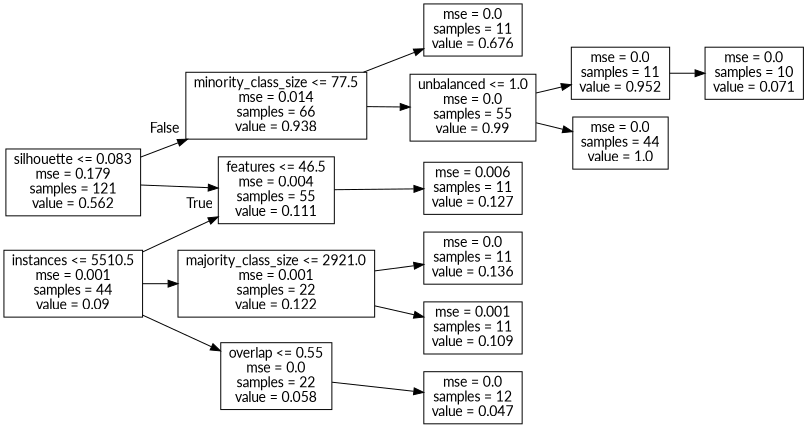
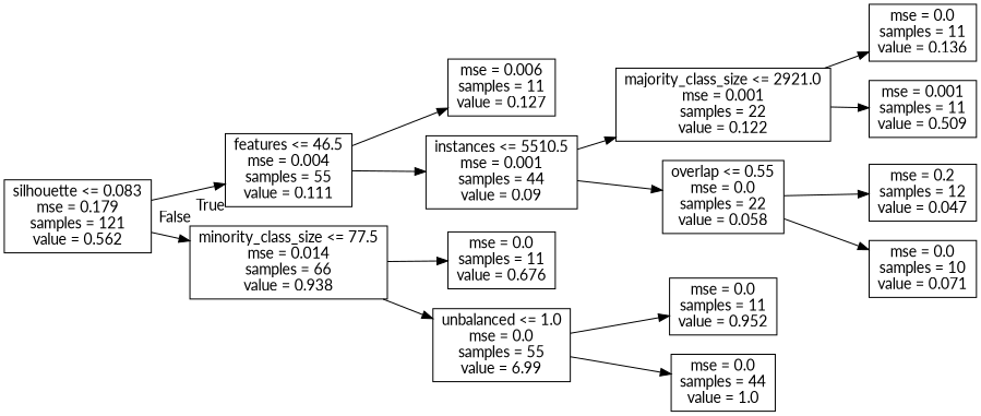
  digraph {
    fontname=Lato
    rankdir=LR
    node [fontname=Lato shape=box]
    edge [fontname=Lato]
    n1 [label="silhouette <= 0.083\nmse = 0.179\nsamples = 121\nvalue = 0.562"]
    n2 [label="features <= 46.5\nmse = 0.004\nsamples = 55\nvalue = 0.111"]
    n3 [label="minority_class_size <= 77.5\nmse = 0.014\nsamples = 66\nvalue = 0.938"]
    n4 [label="mse = 0.006\nsamples = 11\nvalue = 0.127"]
    n5 [label="instances <= 5510.5\nmse = 0.001\nsamples = 44\nvalue = 0.09"]
    n6 [label="mse = 0.0\nsamples = 11\nvalue = 0.676"]
-   n7 [label="unbalanced <= 1.0\nmse = 0.0\nsamples = 55\nvalue = 0.99"]
+   n7 [label="unbalanced <= 1.0\nmse = 0.0\nsamples = 55\nvalue = 6.99"]
    n8 [label="majority_class_size <= 2921.0\nmse = 0.001\nsamples = 22\nvalue = 0.122"]
    n9 [label="overlap <= 0.55\nmse = 0.0\nsamples = 22\nvalue = 0.058"]
    n10 [label="mse = 0.0\nsamples = 11\nvalue = 0.136"]
-   n11 [label="mse = 0.001\nsamples = 11\nvalue = 0.109"]
-   n12 [label="mse = 0.0\nsamples = 12\nvalue = 0.047"]
+   n11 [label="mse = 0.001\nsamples = 11\nvalue = 0.509"]
+   n12 [label="mse = 0.2\nsamples = 12\nvalue = 0.047"]
    n13 [label="mse = 0.0\nsamples = 10\nvalue = 0.071"]
    n14 [label="mse = 0.0\nsamples = 11\nvalue = 0.952"]
    n15 [label="mse = 0.0\nsamples = 44\nvalue = 1.0"]
    n1 -> n2 [headlabel=True labelangle=45 labeldistance=2.5]
    n1 -> n3 [headlabel=False labelangle=-45 labeldistance=2.5]
    n2 -> n4
-   n5 -> n2
+   n2 -> n5
    n3 -> n6
    n3 -> n7
    n5 -> n8
    n5 -> n9
    n7 -> n14
    n7 -> n15
    n8 -> n10
    n8 -> n11
    n9 -> n12
-   n14 -> n13
+   n9 -> n13
  }
